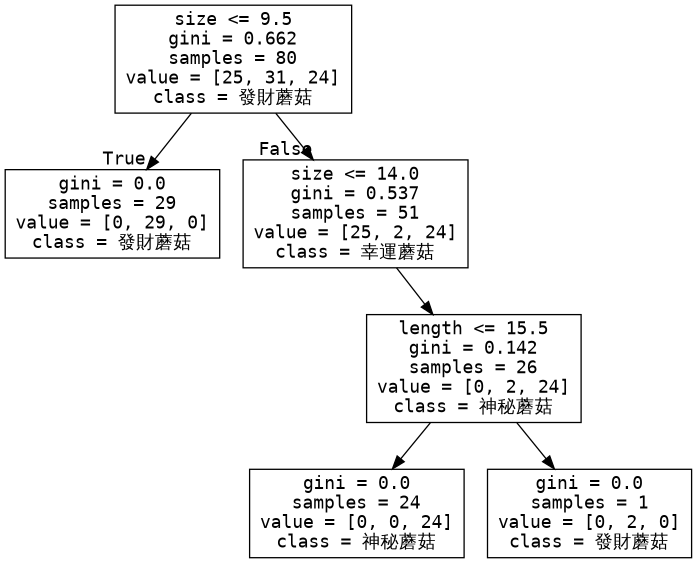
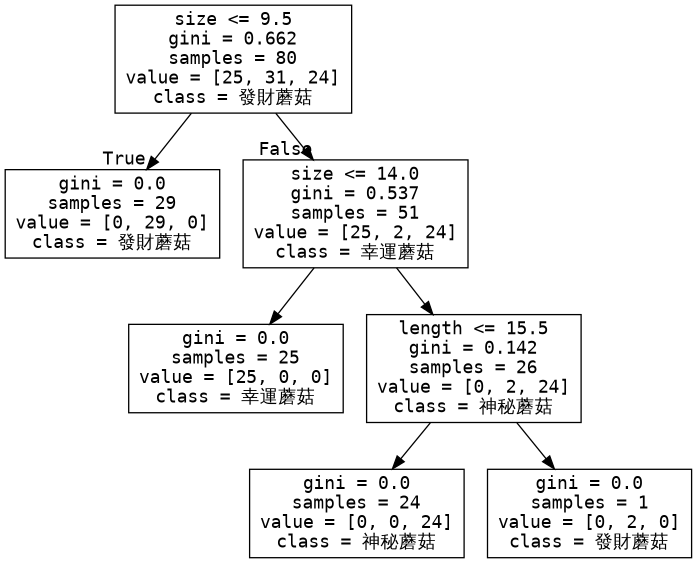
  digraph {
    fontname="DejaVu Sans Mono"
    node [fontname="DejaVu Sans Mono" shape=box]
    edge [fontname="DejaVu Sans Mono"]
    n1 [label="size <= 9.5\ngini = 0.662\nsamples = 80\nvalue = [25, 31, 24]\nclass = 發財蘑菇"]
    n2 [label="gini = 0.0\nsamples = 29\nvalue = [0, 29, 0]\nclass = 發財蘑菇"]
    n3 [label="size <= 14.0\ngini = 0.537\nsamples = 51\nvalue = [25, 2, 24]\nclass = 幸運蘑菇"]
+   n4 [label="gini = 0.0\nsamples = 25\nvalue = [25, 0, 0]\nclass = 幸運蘑菇"]
    n5 [label="length <= 15.5\ngini = 0.142\nsamples = 26\nvalue = [0, 2, 24]\nclass = 神秘蘑菇"]
    n6 [label="gini = 0.0\nsamples = 24\nvalue = [0, 0, 24]\nclass = 神秘蘑菇"]
    n7 [label="gini = 0.0\nsamples = 1\nvalue = [0, 2, 0]\nclass = 發財蘑菇"]
    n1 -> n2 [headlabel=True labelangle=45 labeldistance=2.5]
    n1 -> n3 [headlabel=False labelangle=-45 labeldistance=2.5]
+   n3 -> n4
    n3 -> n5
    n5 -> n6
    n5 -> n7
  }
